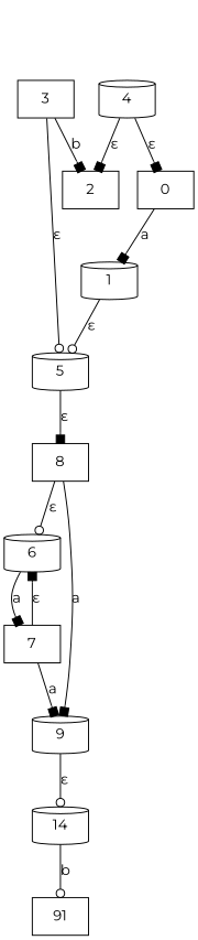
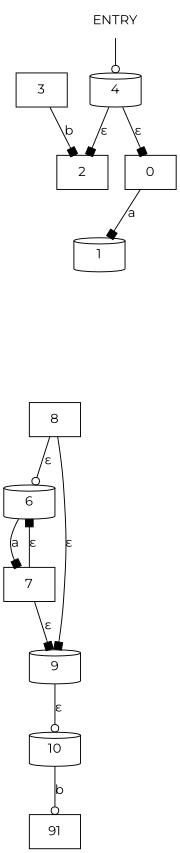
  digraph {
    fontname=Montserrat
    rankdir=TB
    node [fontname=Montserrat shape=box]
    edge [arrowhead=box fontname=Montserrat]
    n1 [label=91]
    1 [shape=cylinder]
    0
-   5 [shape=cylinder]
    8
    6 [shape=cylinder]
    9 [shape=cylinder]
    3
    2
    4 [shape=cylinder]
    7
-   10 [shape=cylinder label=14]
-   1 -> 5 [arrowhead=odot label="ɛ"]
+   10 [shape=cylinder]
+   ENTRY [shape=none]
    0 -> 1 [label=a]
-   5 -> 8 [label="ɛ"]
    8 -> 6 [arrowhead=odot label="ɛ"]
-   8 -> 9 [label=a]
+   8 -> 9 [label="ɛ"]
    6 -> 7 [label=a]
    9 -> 10 [arrowhead=odot label="ɛ"]
-   3 -> 5 [arrowhead=odot label="ɛ"]
    3 -> 2 [label=b]
    4 -> 0 [label="ɛ"]
    4 -> 2 [label="ɛ"]
    7 -> 6 [label="ɛ"]
-   7 -> 9 [label=a]
+   7 -> 9 [label="ɛ"]
    10 -> n1 [arrowhead=odot label=b]
+   ENTRY -> 4 [arrowhead=odot]
  }
